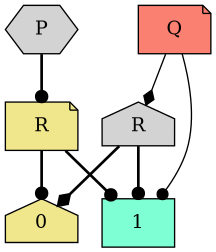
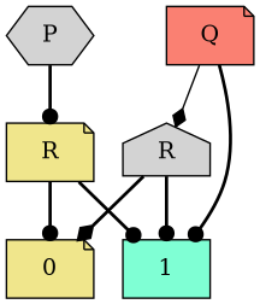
  digraph {
    fontname="DejaVu Serif"
    node [fillcolor=lightgrey fontname="DejaVu Serif" shape=note style=filled]
    edge [arrowhead=dot fontname="DejaVu Serif" style=bold]
    n1 [label=P shape=hexagon]
    n2 [fillcolor=khaki label=R]
-   n3 [fillcolor=khaki label=0 shape=house]
+   n3 [fillcolor=khaki label=0]
    n4 [fillcolor=aquamarine label=1 shape=box]
    n5 [fillcolor=salmon label=Q]
    n6 [label=R shape=house]
    n1 -> n2
    n2 -> n3
    n2 -> n4
-   n5 -> n4 [style=solid]
+   n5 -> n4
    n5 -> n6 [arrowhead=diamond style=solid]
    n6 -> n3 [arrowhead=diamond]
    n6 -> n4
  }
